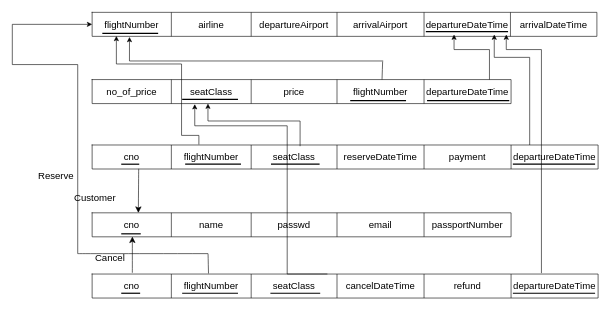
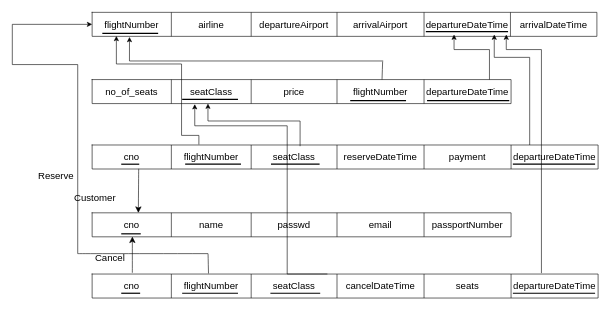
  <mxCell id="0" />
  <mxCell id="1" parent="0" />
  <mxCell id="2" value="" style="shape=table;startSize=0;container=1;collapsible=0;childLayout=tableLayout;fontSize=16;" parent="1" vertex="1"><mxGeometry x="153" y="20" width="841" height="40" as="geometry" /></mxCell>
  <mxCell id="3" value="" style="shape=tableRow;horizontal=0;startSize=0;swimlaneHead=0;swimlaneBody=0;strokeColor=inherit;top=0;left=0;bottom=0;right=0;collapsible=0;dropTarget=0;fillColor=none;points=[[0,0.5],[1,0.5]];portConstraint=eastwest;fontSize=16;" parent="2" vertex="1"><mxGeometry width="841" height="40" as="geometry" /></mxCell>
  <mxCell id="4" value="flightNumber" style="shape=partialRectangle;html=1;whiteSpace=wrap;connectable=0;strokeColor=inherit;overflow=hidden;fillColor=none;top=0;left=0;bottom=0;right=0;pointerEvents=1;fontSize=16;" parent="3" vertex="1"><mxGeometry width="132" height="40" as="geometry"><mxRectangle width="132" height="40" as="alternateBounds" /></mxGeometry></mxCell>
  <mxCell id="5" value="airline" style="shape=partialRectangle;html=1;whiteSpace=wrap;connectable=0;strokeColor=inherit;overflow=hidden;fillColor=none;top=0;left=0;bottom=0;right=0;pointerEvents=1;fontSize=16;" parent="3" vertex="1"><mxGeometry x="132" width="133" height="40" as="geometry"><mxRectangle width="133" height="40" as="alternateBounds" /></mxGeometry></mxCell>
  <mxCell id="6" value="departureAirport" style="shape=partialRectangle;html=1;whiteSpace=wrap;connectable=0;strokeColor=inherit;overflow=hidden;fillColor=none;top=0;left=0;bottom=0;right=0;pointerEvents=1;fontSize=16;" parent="3" vertex="1"><mxGeometry x="265" width="143" height="40" as="geometry"><mxRectangle width="143" height="40" as="alternateBounds" /></mxGeometry></mxCell>
  <mxCell id="7" value="arrivalAirport" style="shape=partialRectangle;html=1;whiteSpace=wrap;connectable=0;strokeColor=inherit;overflow=hidden;fillColor=none;top=0;left=0;bottom=0;right=0;pointerEvents=1;fontSize=16;" parent="3" vertex="1"><mxGeometry x="408" width="145" height="40" as="geometry"><mxRectangle width="145" height="40" as="alternateBounds" /></mxGeometry></mxCell>
  <mxCell id="8" value="departureDateTime" style="shape=partialRectangle;html=1;whiteSpace=wrap;connectable=0;strokeColor=inherit;overflow=hidden;fillColor=none;top=0;left=0;bottom=0;right=0;pointerEvents=1;fontSize=16;" parent="3" vertex="1"><mxGeometry x="553" width="144" height="40" as="geometry"><mxRectangle width="144" height="40" as="alternateBounds" /></mxGeometry></mxCell>
  <mxCell id="9" value="arrivalDateTime" style="shape=partialRectangle;html=1;whiteSpace=wrap;connectable=0;strokeColor=inherit;overflow=hidden;fillColor=none;top=0;left=0;bottom=0;right=0;pointerEvents=1;fontSize=16;" parent="3" vertex="1"><mxGeometry x="697" width="144" height="40" as="geometry"><mxRectangle width="144" height="40" as="alternateBounds" /></mxGeometry></mxCell>
  <mxCell id="10" value="" style="shape=table;startSize=0;container=1;collapsible=0;childLayout=tableLayout;fontSize=16;" parent="1" vertex="1"><mxGeometry x="153" y="132" width="698" height="40" as="geometry" /></mxCell>
  <mxCell id="11" value="" style="shape=tableRow;horizontal=0;startSize=0;swimlaneHead=0;swimlaneBody=0;strokeColor=inherit;top=0;left=0;bottom=0;right=0;collapsible=0;dropTarget=0;fillColor=none;points=[[0,0.5],[1,0.5]];portConstraint=eastwest;fontSize=16;" parent="10" vertex="1"><mxGeometry width="698" height="40" as="geometry" /></mxCell>
- <mxCell id="12" value="no_of_price" style="shape=partialRectangle;html=1;whiteSpace=wrap;connectable=0;strokeColor=inherit;overflow=hidden;fillColor=none;top=0;left=0;bottom=0;right=0;pointerEvents=1;fontSize=16;" parent="11" vertex="1"><mxGeometry width="132" height="40" as="geometry"><mxRectangle width="132" height="40" as="alternateBounds" /></mxGeometry></mxCell>
+ <mxCell id="12" value="no_of_seats" style="shape=partialRectangle;html=1;whiteSpace=wrap;connectable=0;strokeColor=inherit;overflow=hidden;fillColor=none;top=0;left=0;bottom=0;right=0;pointerEvents=1;fontSize=16;" parent="11" vertex="1"><mxGeometry width="132" height="40" as="geometry"><mxRectangle width="132" height="40" as="alternateBounds" /></mxGeometry></mxCell>
  <mxCell id="13" value="seatClass" style="shape=partialRectangle;html=1;whiteSpace=wrap;connectable=0;strokeColor=inherit;overflow=hidden;fillColor=none;top=0;left=0;bottom=0;right=0;pointerEvents=1;fontSize=16;" parent="11" vertex="1"><mxGeometry x="132" width="133" height="40" as="geometry"><mxRectangle width="133" height="40" as="alternateBounds" /></mxGeometry></mxCell>
  <mxCell id="14" value="price" style="shape=partialRectangle;html=1;whiteSpace=wrap;connectable=0;strokeColor=inherit;overflow=hidden;fillColor=none;top=0;left=0;bottom=0;right=0;pointerEvents=1;fontSize=16;" parent="11" vertex="1"><mxGeometry x="265" width="143" height="40" as="geometry"><mxRectangle width="143" height="40" as="alternateBounds" /></mxGeometry></mxCell>
  <mxCell id="15" value="flightNumber" style="shape=partialRectangle;html=1;whiteSpace=wrap;connectable=0;strokeColor=inherit;overflow=hidden;fillColor=none;top=0;left=0;bottom=0;right=0;pointerEvents=1;fontSize=16;" parent="11" vertex="1"><mxGeometry x="408" width="145" height="40" as="geometry"><mxRectangle width="145" height="40" as="alternateBounds" /></mxGeometry></mxCell>
  <mxCell id="16" value="departureDateTime" style="shape=partialRectangle;html=1;whiteSpace=wrap;connectable=0;strokeColor=inherit;overflow=hidden;fillColor=none;top=0;left=0;bottom=0;right=0;pointerEvents=1;fontSize=16;" vertex="1" parent="11"><mxGeometry x="553" width="145" height="40" as="geometry"><mxRectangle width="145" height="40" as="alternateBounds" /></mxGeometry></mxCell>
  <mxCell id="17" value="" style="shape=table;startSize=0;container=1;collapsible=0;childLayout=tableLayout;fontSize=16;" parent="1" vertex="1"><mxGeometry x="153" y="241" width="843" height="40" as="geometry" /></mxCell>
  <mxCell id="18" value="" style="shape=tableRow;horizontal=0;startSize=0;swimlaneHead=0;swimlaneBody=0;strokeColor=inherit;top=0;left=0;bottom=0;right=0;collapsible=0;dropTarget=0;fillColor=none;points=[[0,0.5],[1,0.5]];portConstraint=eastwest;fontSize=16;" parent="17" vertex="1"><mxGeometry width="843" height="40" as="geometry" /></mxCell>
  <mxCell id="19" value="cno" style="shape=partialRectangle;html=1;whiteSpace=wrap;connectable=0;strokeColor=inherit;overflow=hidden;fillColor=none;top=0;left=0;bottom=0;right=0;pointerEvents=1;fontSize=16;" parent="18" vertex="1"><mxGeometry width="132" height="40" as="geometry"><mxRectangle width="132" height="40" as="alternateBounds" /></mxGeometry></mxCell>
  <mxCell id="20" value="flightNumber" style="shape=partialRectangle;html=1;whiteSpace=wrap;connectable=0;strokeColor=inherit;overflow=hidden;fillColor=none;top=0;left=0;bottom=0;right=0;pointerEvents=1;fontSize=16;" parent="18" vertex="1"><mxGeometry x="132" width="133" height="40" as="geometry"><mxRectangle width="133" height="40" as="alternateBounds" /></mxGeometry></mxCell>
  <mxCell id="21" value="seatClass" style="shape=partialRectangle;html=1;whiteSpace=wrap;connectable=0;strokeColor=inherit;overflow=hidden;fillColor=none;top=0;left=0;bottom=0;right=0;pointerEvents=1;fontSize=16;" parent="18" vertex="1"><mxGeometry x="265" width="143" height="40" as="geometry"><mxRectangle width="143" height="40" as="alternateBounds" /></mxGeometry></mxCell>
  <mxCell id="22" value="reserveDateTime" style="shape=partialRectangle;html=1;whiteSpace=wrap;connectable=0;strokeColor=inherit;overflow=hidden;fillColor=none;top=0;left=0;bottom=0;right=0;pointerEvents=1;fontSize=16;" parent="18" vertex="1"><mxGeometry x="408" width="145" height="40" as="geometry"><mxRectangle width="145" height="40" as="alternateBounds" /></mxGeometry></mxCell>
  <mxCell id="23" value="payment" style="shape=partialRectangle;html=1;whiteSpace=wrap;connectable=0;strokeColor=inherit;overflow=hidden;fillColor=none;top=0;left=0;bottom=0;right=0;pointerEvents=1;fontSize=16;" parent="18" vertex="1"><mxGeometry x="553" width="145" height="40" as="geometry"><mxRectangle width="145" height="40" as="alternateBounds" /></mxGeometry></mxCell>
  <mxCell id="24" value="departureDateTime" style="shape=partialRectangle;html=1;whiteSpace=wrap;connectable=0;strokeColor=inherit;overflow=hidden;fillColor=none;top=0;left=0;bottom=0;right=0;pointerEvents=1;fontSize=16;" vertex="1" parent="18"><mxGeometry x="698" width="145" height="40" as="geometry"><mxRectangle width="145" height="40" as="alternateBounds" /></mxGeometry></mxCell>
  <mxCell id="25" value="Reserve" style="text;strokeColor=none;fillColor=none;html=1;align=center;verticalAlign=middle;whiteSpace=wrap;rounded=0;fontSize=16;" parent="1" vertex="1"><mxGeometry x="63" y="277" width="60" height="30" as="geometry" /></mxCell>
  <mxCell id="26" value="" style="shape=table;startSize=0;container=1;collapsible=0;childLayout=tableLayout;fontSize=16;" parent="1" vertex="1"><mxGeometry x="153" y="354" width="698" height="40" as="geometry" /></mxCell>
  <mxCell id="27" value="" style="shape=tableRow;horizontal=0;startSize=0;swimlaneHead=0;swimlaneBody=0;strokeColor=inherit;top=0;left=0;bottom=0;right=0;collapsible=0;dropTarget=0;fillColor=none;points=[[0,0.5],[1,0.5]];portConstraint=eastwest;fontSize=16;" parent="26" vertex="1"><mxGeometry width="698" height="40" as="geometry" /></mxCell>
  <mxCell id="28" value="cno" style="shape=partialRectangle;html=1;whiteSpace=wrap;connectable=0;strokeColor=inherit;overflow=hidden;fillColor=none;top=0;left=0;bottom=0;right=0;pointerEvents=1;fontSize=16;" parent="27" vertex="1"><mxGeometry width="132" height="40" as="geometry"><mxRectangle width="132" height="40" as="alternateBounds" /></mxGeometry></mxCell>
  <mxCell id="29" value="name" style="shape=partialRectangle;html=1;whiteSpace=wrap;connectable=0;strokeColor=inherit;overflow=hidden;fillColor=none;top=0;left=0;bottom=0;right=0;pointerEvents=1;fontSize=16;" parent="27" vertex="1"><mxGeometry x="132" width="133" height="40" as="geometry"><mxRectangle width="133" height="40" as="alternateBounds" /></mxGeometry></mxCell>
  <mxCell id="30" value="passwd" style="shape=partialRectangle;html=1;whiteSpace=wrap;connectable=0;strokeColor=inherit;overflow=hidden;fillColor=none;top=0;left=0;bottom=0;right=0;pointerEvents=1;fontSize=16;" parent="27" vertex="1"><mxGeometry x="265" width="143" height="40" as="geometry"><mxRectangle width="143" height="40" as="alternateBounds" /></mxGeometry></mxCell>
  <mxCell id="31" value="email" style="shape=partialRectangle;html=1;whiteSpace=wrap;connectable=0;strokeColor=inherit;overflow=hidden;fillColor=none;top=0;left=0;bottom=0;right=0;pointerEvents=1;fontSize=16;" parent="27" vertex="1"><mxGeometry x="408" width="145" height="40" as="geometry"><mxRectangle width="145" height="40" as="alternateBounds" /></mxGeometry></mxCell>
  <mxCell id="32" value="passportNumber" style="shape=partialRectangle;html=1;whiteSpace=wrap;connectable=0;strokeColor=inherit;overflow=hidden;fillColor=none;top=0;left=0;bottom=0;right=0;pointerEvents=1;fontSize=16;" parent="27" vertex="1"><mxGeometry x="553" width="145" height="40" as="geometry"><mxRectangle width="145" height="40" as="alternateBounds" /></mxGeometry></mxCell>
  <mxCell id="33" value="Customer" style="text;strokeColor=none;fillColor=none;html=1;align=center;verticalAlign=middle;whiteSpace=wrap;rounded=0;fontSize=16;" parent="1" vertex="1"><mxGeometry x="128" y="313" width="60" height="30" as="geometry" /></mxCell>
  <mxCell id="34" value="" style="shape=table;startSize=0;container=1;collapsible=0;childLayout=tableLayout;fontSize=16;" parent="1" vertex="1"><mxGeometry x="153" y="456" width="843" height="40" as="geometry" /></mxCell>
  <mxCell id="35" value="" style="shape=tableRow;horizontal=0;startSize=0;swimlaneHead=0;swimlaneBody=0;strokeColor=inherit;top=0;left=0;bottom=0;right=0;collapsible=0;dropTarget=0;fillColor=none;points=[[0,0.5],[1,0.5]];portConstraint=eastwest;fontSize=16;" parent="34" vertex="1"><mxGeometry width="843" height="40" as="geometry" /></mxCell>
  <mxCell id="36" value="cno" style="shape=partialRectangle;html=1;whiteSpace=wrap;connectable=0;strokeColor=inherit;overflow=hidden;fillColor=none;top=0;left=0;bottom=0;right=0;pointerEvents=1;fontSize=16;" parent="35" vertex="1"><mxGeometry width="132" height="40" as="geometry"><mxRectangle width="132" height="40" as="alternateBounds" /></mxGeometry></mxCell>
  <mxCell id="37" value="flightNumber" style="shape=partialRectangle;html=1;whiteSpace=wrap;connectable=0;strokeColor=inherit;overflow=hidden;fillColor=none;top=0;left=0;bottom=0;right=0;pointerEvents=1;fontSize=16;" parent="35" vertex="1"><mxGeometry x="132" width="133" height="40" as="geometry"><mxRectangle width="133" height="40" as="alternateBounds" /></mxGeometry></mxCell>
  <mxCell id="38" value="seatClass" style="shape=partialRectangle;html=1;whiteSpace=wrap;connectable=0;strokeColor=inherit;overflow=hidden;fillColor=none;top=0;left=0;bottom=0;right=0;pointerEvents=1;fontSize=16;" parent="35" vertex="1"><mxGeometry x="265" width="143" height="40" as="geometry"><mxRectangle width="143" height="40" as="alternateBounds" /></mxGeometry></mxCell>
  <mxCell id="39" value="cancelDateTime" style="shape=partialRectangle;html=1;whiteSpace=wrap;connectable=0;strokeColor=inherit;overflow=hidden;fillColor=none;top=0;left=0;bottom=0;right=0;pointerEvents=1;fontSize=16;" parent="35" vertex="1"><mxGeometry x="408" width="145" height="40" as="geometry"><mxRectangle width="145" height="40" as="alternateBounds" /></mxGeometry></mxCell>
- <mxCell id="40" value="refund" style="shape=partialRectangle;html=1;whiteSpace=wrap;connectable=0;strokeColor=inherit;overflow=hidden;fillColor=none;top=0;left=0;bottom=0;right=0;pointerEvents=1;fontSize=16;" parent="35" vertex="1"><mxGeometry x="553" width="145" height="40" as="geometry"><mxRectangle width="145" height="40" as="alternateBounds" /></mxGeometry></mxCell>
+ <mxCell id="40" value="seats" style="shape=partialRectangle;html=1;whiteSpace=wrap;connectable=0;strokeColor=inherit;overflow=hidden;fillColor=none;top=0;left=0;bottom=0;right=0;pointerEvents=1;fontSize=16;" parent="35" vertex="1"><mxGeometry x="553" width="145" height="40" as="geometry"><mxRectangle width="145" height="40" as="alternateBounds" /></mxGeometry></mxCell>
  <mxCell id="41" value="departureDateTime" style="shape=partialRectangle;html=1;whiteSpace=wrap;connectable=0;strokeColor=inherit;overflow=hidden;fillColor=none;top=0;left=0;bottom=0;right=0;pointerEvents=1;fontSize=16;" vertex="1" parent="35"><mxGeometry x="698" width="145" height="40" as="geometry"><mxRectangle width="145" height="40" as="alternateBounds" /></mxGeometry></mxCell>
  <mxCell id="42" value="Cancel" style="text;strokeColor=none;fillColor=none;html=1;align=center;verticalAlign=middle;whiteSpace=wrap;rounded=0;fontSize=16;" parent="1" vertex="1"><mxGeometry x="153" y="414" width="60" height="30" as="geometry" /></mxCell>
  <mxCell id="43" value="" style="line;strokeWidth=2;direction=west;html=1;" parent="1" vertex="1"><mxGeometry x="170" y="50" width="93" height="10" as="geometry" /></mxCell>
  <mxCell id="44" value="" style="line;strokeWidth=2;direction=west;html=1;" parent="1" vertex="1"><mxGeometry x="201.5" y="268" width="30" height="10" as="geometry" /></mxCell>
  <mxCell id="45" value="" style="line;strokeWidth=2;direction=west;html=1;" parent="1" vertex="1"><mxGeometry x="201.5" y="384" width="32.5" height="10" as="geometry" /></mxCell>
  <mxCell id="46" value="" style="line;strokeWidth=2;direction=west;html=1;" parent="1" vertex="1"><mxGeometry x="201.5" y="483" width="31.5" height="10" as="geometry" /></mxCell>
  <mxCell id="47" value="" style="edgeStyle=segmentEdgeStyle;endArrow=classic;html=1;curved=0;rounded=0;fontSize=12;entryX=0.074;entryY=1.025;entryDx=0;entryDy=0;entryPerimeter=0;" parent="1" target="3" edge="1"><mxGeometry width="50" height="50" relative="1" as="geometry"><mxPoint x="638" y="101" as="sourcePoint" /><mxPoint x="444" y="182" as="targetPoint" /></mxGeometry></mxCell>
  <mxCell id="48" value="" style="endArrow=none;html=1;rounded=0;fontSize=12;startSize=8;endSize=8;curved=1;exitX=0.692;exitY=0;exitDx=0;exitDy=0;exitPerimeter=0;" parent="1" source="11" edge="1"><mxGeometry width="50" height="50" relative="1" as="geometry"><mxPoint x="479" y="232" as="sourcePoint" /><mxPoint x="637" y="102" as="targetPoint" /></mxGeometry></mxCell>
  <mxCell id="49" value="" style="line;strokeWidth=2;direction=west;html=1;" parent="1" vertex="1"><mxGeometry x="709" y="47" width="137" height="10" as="geometry" /></mxCell>
  <mxCell id="50" value="" style="line;strokeWidth=2;direction=west;html=1;" parent="1" vertex="1"><mxGeometry x="303" y="160" width="93" height="10" as="geometry" /></mxCell>
  <mxCell id="51" value="" style="line;strokeWidth=2;direction=west;html=1;" parent="1" vertex="1"><mxGeometry x="583" y="162" width="93" height="10" as="geometry" /></mxCell>
  <mxCell id="52" value="" style="line;strokeWidth=2;direction=west;html=1;" parent="1" vertex="1"><mxGeometry x="450" y="483" width="83" height="10" as="geometry" /></mxCell>
  <mxCell id="53" value="" style="line;strokeWidth=2;direction=west;html=1;" parent="1" vertex="1"><mxGeometry x="451" y="268" width="81" height="10" as="geometry" /></mxCell>
  <mxCell id="54" value="" style="line;strokeWidth=2;direction=west;html=1;" parent="1" vertex="1"><mxGeometry x="308" y="268" width="93" height="10" as="geometry" /></mxCell>
  <mxCell id="55" value="" style="line;strokeWidth=2;direction=west;html=1;" parent="1" vertex="1"><mxGeometry x="303" y="483" width="93" height="10" as="geometry" /></mxCell>
  <mxCell id="56" value="" style="edgeStyle=segmentEdgeStyle;endArrow=classic;html=1;curved=0;rounded=0;fontSize=12;entryX=0.048;entryY=0.983;entryDx=0;entryDy=0;entryPerimeter=0;exitX=0.211;exitY=-0.021;exitDx=0;exitDy=0;exitPerimeter=0;" parent="1" source="18" target="3" edge="1"><mxGeometry width="50" height="50" relative="1" as="geometry"><mxPoint x="302" y="111" as="sourcePoint" /><mxPoint x="225" y="71" as="targetPoint" /><Array as="points"><mxPoint x="331" y="225" /><mxPoint x="302" y="225" /><mxPoint x="302" y="106" /><mxPoint x="193" y="106" /></Array></mxGeometry></mxCell>
  <mxCell id="57" value="" style="edgeStyle=segmentEdgeStyle;endArrow=classic;html=1;curved=0;rounded=0;fontSize=12;entryX=0;entryY=0.5;entryDx=0;entryDy=0;" parent="1" target="3" edge="1"><mxGeometry width="50" height="50" relative="1" as="geometry"><mxPoint x="129" y="422" as="sourcePoint" /><mxPoint x="20" y="60" as="targetPoint" /><Array as="points"><mxPoint x="129" y="241" /><mxPoint x="129" y="107" /><mxPoint x="20" y="107" /><mxPoint x="20" y="40" /></Array></mxGeometry></mxCell>
  <mxCell id="58" value="" style="endArrow=none;html=1;rounded=0;fontSize=12;startSize=8;endSize=8;curved=1;" parent="1" edge="1"><mxGeometry width="50" height="50" relative="1" as="geometry"><mxPoint x="129" y="422" as="sourcePoint" /><mxPoint x="346" y="422" as="targetPoint" /></mxGeometry></mxCell>
  <mxCell id="59" value="" style="endArrow=none;html=1;rounded=0;fontSize=12;startSize=8;endSize=8;curved=1;entryX=0.23;entryY=-0.025;entryDx=0;entryDy=0;entryPerimeter=0;" parent="1" target="35" edge="1"><mxGeometry width="50" height="50" relative="1" as="geometry"><mxPoint x="346.16" y="422" as="sourcePoint" /><mxPoint x="345.996" y="453.56" as="targetPoint" /></mxGeometry></mxCell>
  <mxCell id="60" value="" style="endArrow=classic;html=1;rounded=0;fontSize=12;startSize=8;endSize=8;curved=1;entryX=0.096;entryY=0.989;entryDx=0;entryDy=0;entryPerimeter=0;" parent="1" target="27" edge="1"><mxGeometry width="50" height="50" relative="1" as="geometry"><mxPoint x="220" y="454" as="sourcePoint" /><mxPoint x="197" y="332" as="targetPoint" /></mxGeometry></mxCell>
  <mxCell id="61" value="" style="endArrow=classic;html=1;rounded=0;fontSize=12;startSize=8;endSize=8;curved=1;exitX=0.092;exitY=0.992;exitDx=0;exitDy=0;exitPerimeter=0;" parent="1" source="18" edge="1"><mxGeometry width="50" height="50" relative="1" as="geometry"><mxPoint x="226" y="284" as="sourcePoint" /><mxPoint x="230" y="354" as="targetPoint" /></mxGeometry></mxCell>
  <mxCell id="62" value="" style="edgeStyle=segmentEdgeStyle;endArrow=classic;html=1;curved=0;rounded=0;fontSize=12;entryX=0.074;entryY=1.025;entryDx=0;entryDy=0;entryPerimeter=0;exitX=0.411;exitY=0.05;exitDx=0;exitDy=0;exitPerimeter=0;" parent="1" source="18" edge="1"><mxGeometry width="50" height="50" relative="1" as="geometry"><mxPoint x="499" y="212" as="sourcePoint" /><mxPoint x="346" y="172" as="targetPoint" /><Array as="points"><mxPoint x="500" y="201" /><mxPoint x="346" y="201" /></Array></mxGeometry></mxCell>
  <mxCell id="63" value="" style="edgeStyle=segmentEdgeStyle;endArrow=classic;html=1;curved=0;rounded=0;fontSize=12;exitX=0.465;exitY=-0.001;exitDx=0;exitDy=0;exitPerimeter=0;" parent="1" source="35" edge="1"><mxGeometry width="50" height="50" relative="1" as="geometry"><mxPoint x="477" y="247" as="sourcePoint" /><mxPoint x="324" y="173" as="targetPoint" /><Array as="points"><mxPoint x="478" y="209" /><mxPoint x="324" y="209" /></Array></mxGeometry></mxCell>
  <mxCell id="64" value="" style="line;strokeWidth=2;direction=west;html=1;" vertex="1" parent="1"><mxGeometry x="711" y="162" width="137" height="10" as="geometry" /></mxCell>
  <mxCell id="65" value="" style="edgeStyle=segmentEdgeStyle;endArrow=classic;html=1;curved=0;rounded=0;fontSize=12;entryX=0.074;entryY=1.025;entryDx=0;entryDy=0;entryPerimeter=0;" edge="1" parent="1"><mxGeometry width="50" height="50" relative="1" as="geometry"><mxPoint x="815" y="132" as="sourcePoint" /><mxPoint x="756" y="57" as="targetPoint" /><Array as="points"><mxPoint x="815" y="82" /><mxPoint x="756" y="82" /></Array></mxGeometry></mxCell>
  <mxCell id="66" value="" style="line;strokeWidth=2;direction=west;html=1;" vertex="1" parent="1"><mxGeometry x="854" y="268" width="137" height="10" as="geometry" /></mxCell>
  <mxCell id="67" value="" style="line;strokeWidth=2;direction=west;html=1;" vertex="1" parent="1"><mxGeometry x="854" y="483" width="137" height="10" as="geometry" /></mxCell>
  <mxCell id="68" value="" style="edgeStyle=segmentEdgeStyle;endArrow=classic;html=1;curved=0;rounded=0;fontSize=12;entryX=0.074;entryY=1.025;entryDx=0;entryDy=0;entryPerimeter=0;" edge="1" parent="1" source="18"><mxGeometry width="50" height="50" relative="1" as="geometry"><mxPoint x="882" y="132" as="sourcePoint" /><mxPoint x="823" y="57" as="targetPoint" /><Array as="points"><mxPoint x="882" y="95" /><mxPoint x="823" y="95" /></Array></mxGeometry></mxCell>
  <mxCell id="69" value="" style="edgeStyle=segmentEdgeStyle;endArrow=classic;html=1;curved=0;rounded=0;fontSize=12;entryX=0.074;entryY=1.025;entryDx=0;entryDy=0;entryPerimeter=0;exitX=0.888;exitY=-0.039;exitDx=0;exitDy=0;exitPerimeter=0;" edge="1" parent="1" source="35"><mxGeometry width="50" height="50" relative="1" as="geometry"><mxPoint x="902" y="241" as="sourcePoint" /><mxPoint x="843" y="57" as="targetPoint" /><Array as="points"><mxPoint x="902" y="82" /><mxPoint x="843" y="82" /></Array></mxGeometry></mxCell>
